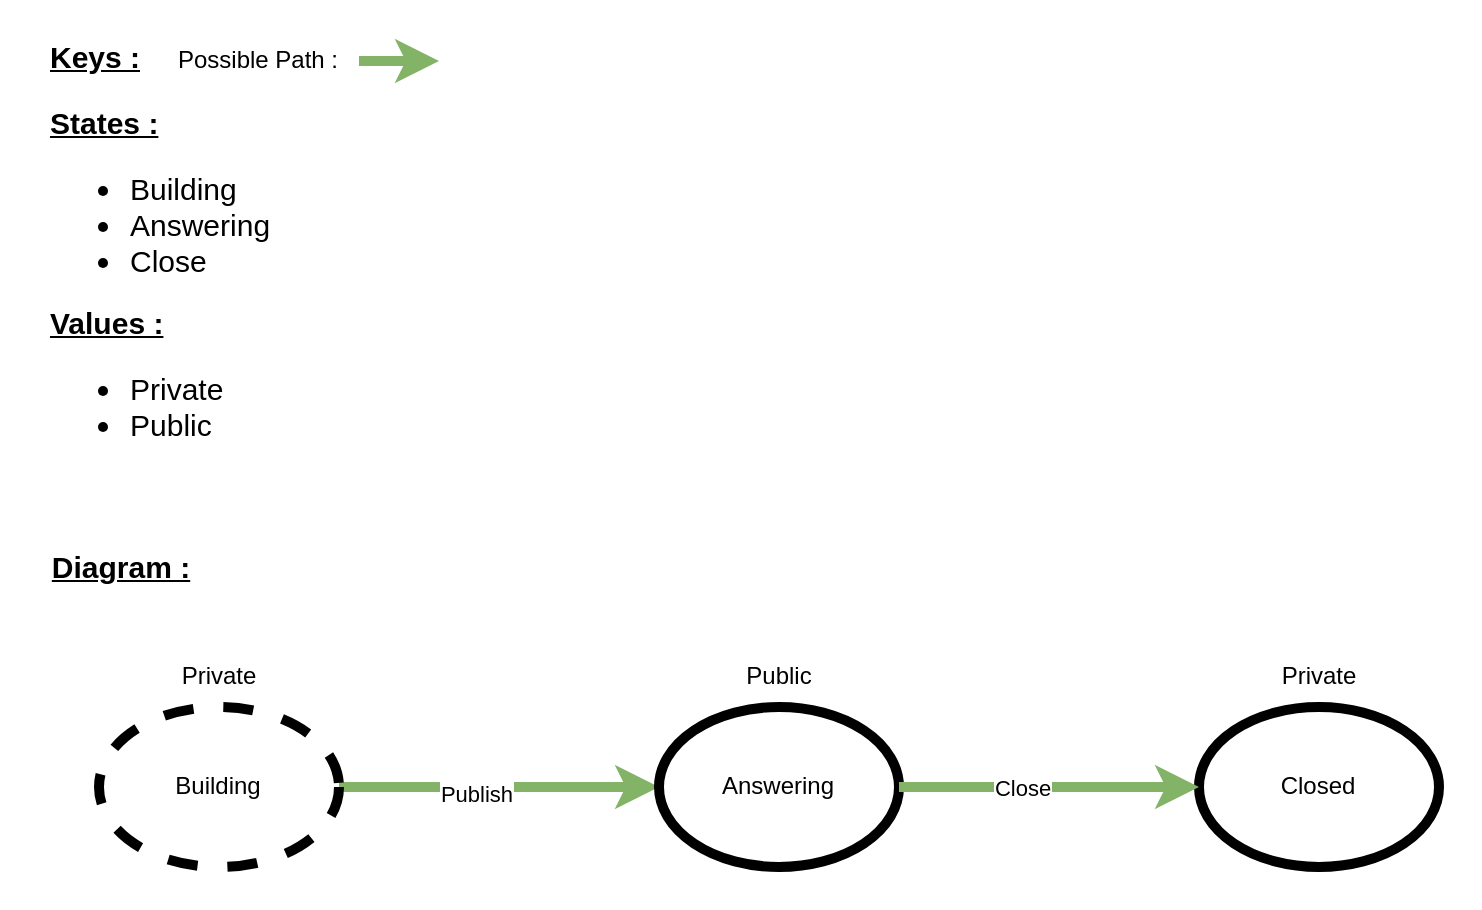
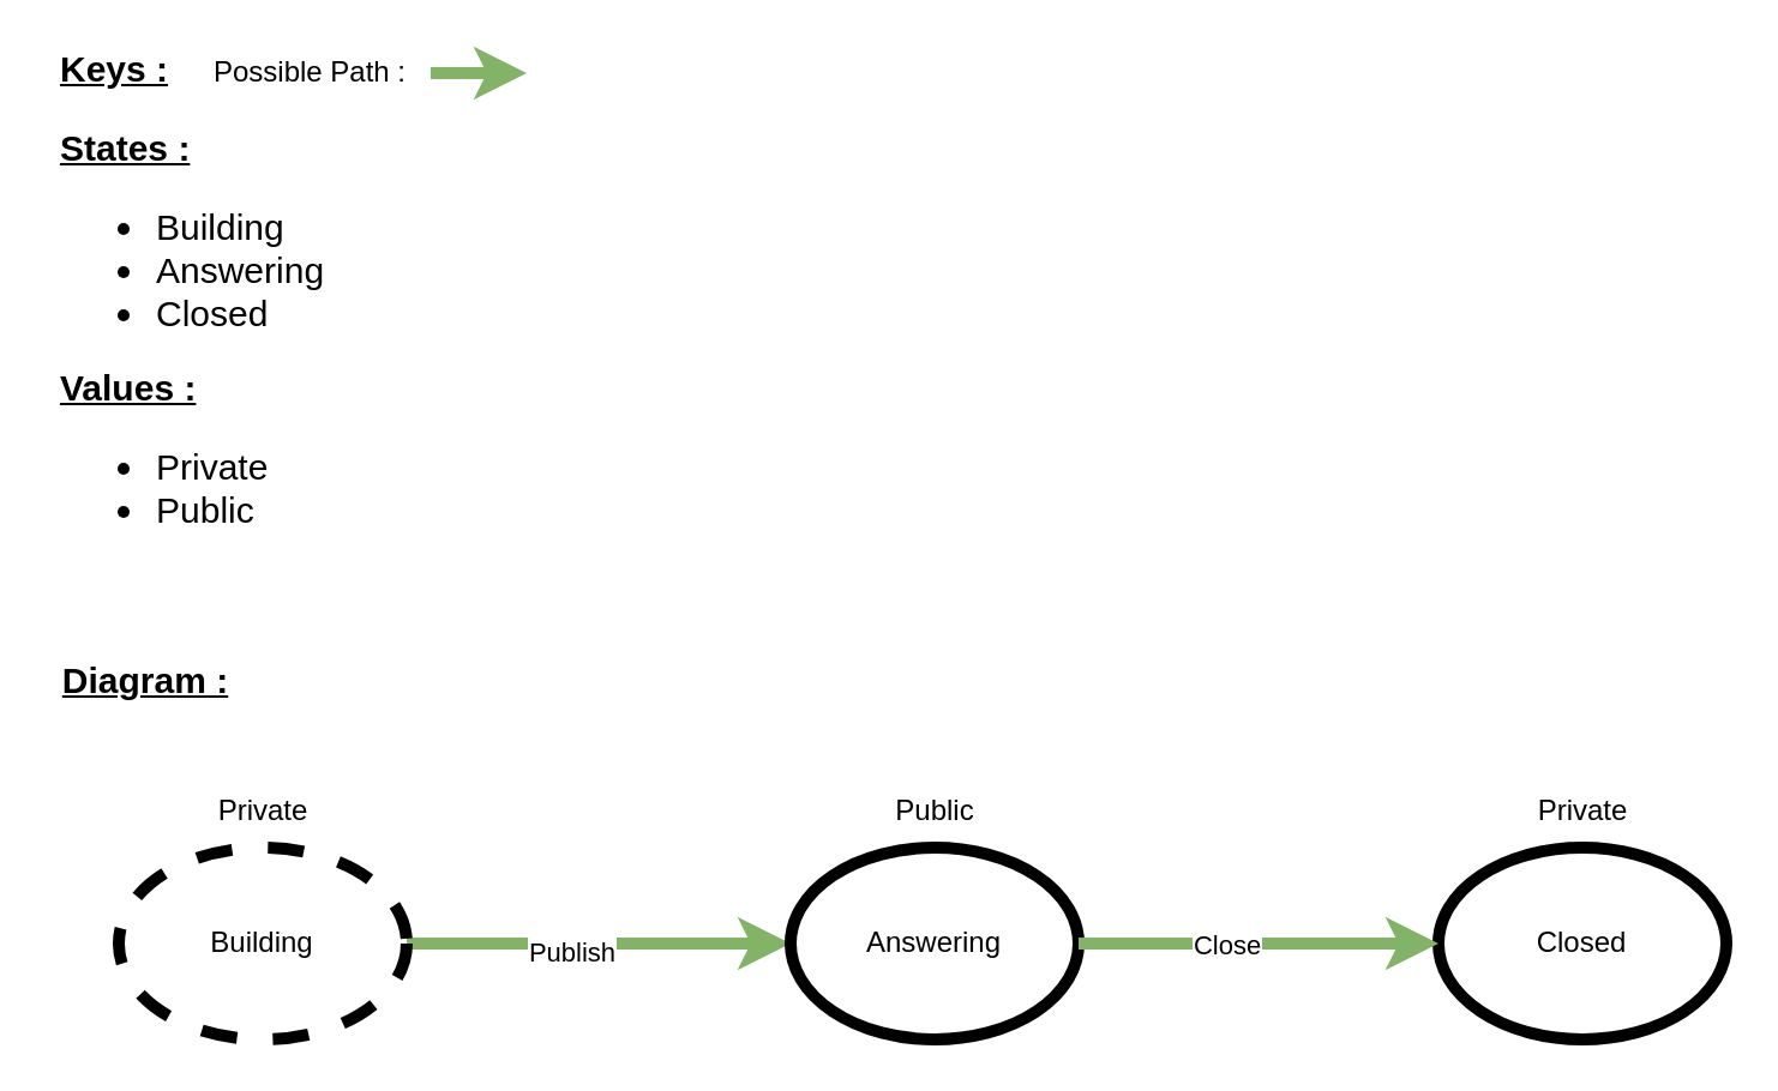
  <mxCell id="0" />
  <mxCell id="1" parent="0" />
  <mxCell id="2" value="" style="edgeStyle=orthogonalEdgeStyle;rounded=0;orthogonalLoop=1;jettySize=auto;html=1;strokeWidth=5;fillColor=#d5e8d4;strokeColor=#82b366;" parent="1" source="4" target="5" edge="1"><mxGeometry relative="1" as="geometry" /></mxCell>
  <mxCell id="3" value="Publish" style="edgeLabel;html=1;align=center;verticalAlign=middle;resizable=0;points=[];" parent="2" vertex="1" connectable="0"><mxGeometry x="-0.154" y="-3" relative="1" as="geometry"><mxPoint as="offset" /></mxGeometry></mxCell>
  <mxCell id="4" value="Building" style="ellipse;whiteSpace=wrap;html=1;strokeWidth=5;dashed=1;" parent="1" vertex="1"><mxGeometry x="49" y="353" width="120" height="80" as="geometry" /></mxCell>
  <mxCell id="5" value="Answering" style="ellipse;whiteSpace=wrap;html=1;strokeWidth=5;" parent="1" vertex="1"><mxGeometry x="329" y="353" width="120" height="80" as="geometry" /></mxCell>
  <mxCell id="6" value="Closed" style="ellipse;whiteSpace=wrap;html=1;strokeWidth=5;" parent="1" vertex="1"><mxGeometry x="599" y="353" width="120" height="80" as="geometry" /></mxCell>
  <mxCell id="7" value="" style="endArrow=classic;html=1;strokeWidth=5;fillColor=#d5e8d4;strokeColor=#82b366;" parent="1" edge="1"><mxGeometry width="50" height="50" relative="1" as="geometry"><mxPoint x="179" y="30" as="sourcePoint" /><mxPoint x="219" y="30" as="targetPoint" /></mxGeometry></mxCell>
  <mxCell id="8" value="Possible Path :" style="text;html=1;strokeColor=none;fillColor=none;align=center;verticalAlign=middle;whiteSpace=wrap;rounded=0;" parent="1" vertex="1"><mxGeometry x="79" y="20" width="100" height="20" as="geometry" /></mxCell>
- <mxCell id="9" value="&lt;font style=&quot;font-size: 15px&quot;&gt;&lt;b&gt;&lt;u&gt;States :&lt;/u&gt;&lt;/b&gt;&lt;br&gt;&lt;ul&gt;&lt;li&gt;&lt;font style=&quot;font-size: 15px&quot;&gt;Building&lt;/font&gt;&lt;/li&gt;&lt;li&gt;&lt;font style=&quot;font-size: 15px&quot;&gt;Answering&lt;/font&gt;&lt;/li&gt;&lt;li&gt;&lt;font style=&quot;font-size: 15px&quot;&gt;Close&lt;/font&gt;&lt;/li&gt;&lt;/ul&gt;&lt;/font&gt;" style="text;html=1;fillColor=none;spacing=5;spacingTop=-20;whiteSpace=wrap;overflow=hidden;rounded=0;" parent="1" vertex="1"><mxGeometry x="20" y="63" width="130" height="80" as="geometry" /></mxCell>
+ <mxCell id="9" value="&lt;font style=&quot;font-size: 15px&quot;&gt;&lt;b&gt;&lt;u&gt;States :&lt;/u&gt;&lt;/b&gt;&lt;br&gt;&lt;ul&gt;&lt;li&gt;&lt;font style=&quot;font-size: 15px&quot;&gt;Building&lt;/font&gt;&lt;/li&gt;&lt;li&gt;&lt;font style=&quot;font-size: 15px&quot;&gt;Answering&lt;/font&gt;&lt;/li&gt;&lt;li&gt;&lt;font style=&quot;font-size: 15px&quot;&gt;Closed&lt;/font&gt;&lt;/li&gt;&lt;/ul&gt;&lt;/font&gt;" style="text;html=1;fillColor=none;spacing=5;spacingTop=-20;whiteSpace=wrap;overflow=hidden;rounded=0;" parent="1" vertex="1"><mxGeometry x="20" y="63" width="130" height="80" as="geometry" /></mxCell>
  <mxCell id="10" value="&lt;font style=&quot;font-size: 15px&quot;&gt;&lt;b&gt;&lt;u&gt;Keys :&lt;br&gt;&lt;/u&gt;&lt;/b&gt;&lt;/font&gt;" style="text;html=1;fillColor=none;spacing=5;spacingTop=-20;whiteSpace=wrap;overflow=hidden;rounded=0;" parent="1" vertex="1"><mxGeometry x="20" y="30" width="70" height="10" as="geometry" /></mxCell>
  <mxCell id="11" value="&lt;b&gt;&lt;u&gt;&lt;font style=&quot;font-size: 15px&quot;&gt;Diagram :&lt;/font&gt;&lt;/u&gt;&lt;/b&gt;" style="text;html=1;align=center;verticalAlign=middle;resizable=0;points=[];autosize=1;strokeColor=none;fillColor=none;" parent="1" vertex="1"><mxGeometry x="20" y="273" width="80" height="20" as="geometry" /></mxCell>
  <mxCell id="12" value="" style="edgeStyle=orthogonalEdgeStyle;rounded=0;orthogonalLoop=1;jettySize=auto;html=1;strokeWidth=5;fillColor=#d5e8d4;strokeColor=#82b366;" parent="1" source="5" target="6" edge="1"><mxGeometry relative="1" as="geometry" /></mxCell>
  <mxCell id="13" value="Close" style="edgeLabel;html=1;align=center;verticalAlign=middle;resizable=0;points=[];" parent="12" vertex="1" connectable="0"><mxGeometry x="-0.182" relative="1" as="geometry"><mxPoint as="offset" /></mxGeometry></mxCell>
  <mxCell id="14" value="&lt;font style=&quot;font-size: 15px&quot;&gt;&lt;b&gt;&lt;u&gt;Values :&lt;/u&gt;&lt;/b&gt;&lt;br&gt;&lt;ul&gt;&lt;li&gt;Private&lt;/li&gt;&lt;li&gt;Public&lt;/li&gt;&lt;/ul&gt;&lt;/font&gt;" style="text;html=1;fillColor=none;spacing=5;spacingTop=-20;whiteSpace=wrap;overflow=hidden;rounded=0;" parent="1" vertex="1"><mxGeometry x="20" y="163" width="130" height="80" as="geometry" /></mxCell>
  <mxCell id="15" value="Private" style="text;html=1;align=center;verticalAlign=middle;resizable=0;points=[];autosize=1;strokeColor=none;fillColor=none;" parent="1" vertex="1"><mxGeometry x="634" y="328" width="50" height="20" as="geometry" /></mxCell>
  <mxCell id="16" value="Public" style="text;html=1;align=center;verticalAlign=middle;resizable=0;points=[];autosize=1;strokeColor=none;fillColor=none;" parent="1" vertex="1"><mxGeometry x="364" y="328" width="50" height="20" as="geometry" /></mxCell>
  <mxCell id="17" value="Private" style="text;html=1;align=center;verticalAlign=middle;resizable=0;points=[];autosize=1;strokeColor=none;fillColor=none;" parent="1" vertex="1"><mxGeometry x="84" y="328" width="50" height="20" as="geometry" /></mxCell>
